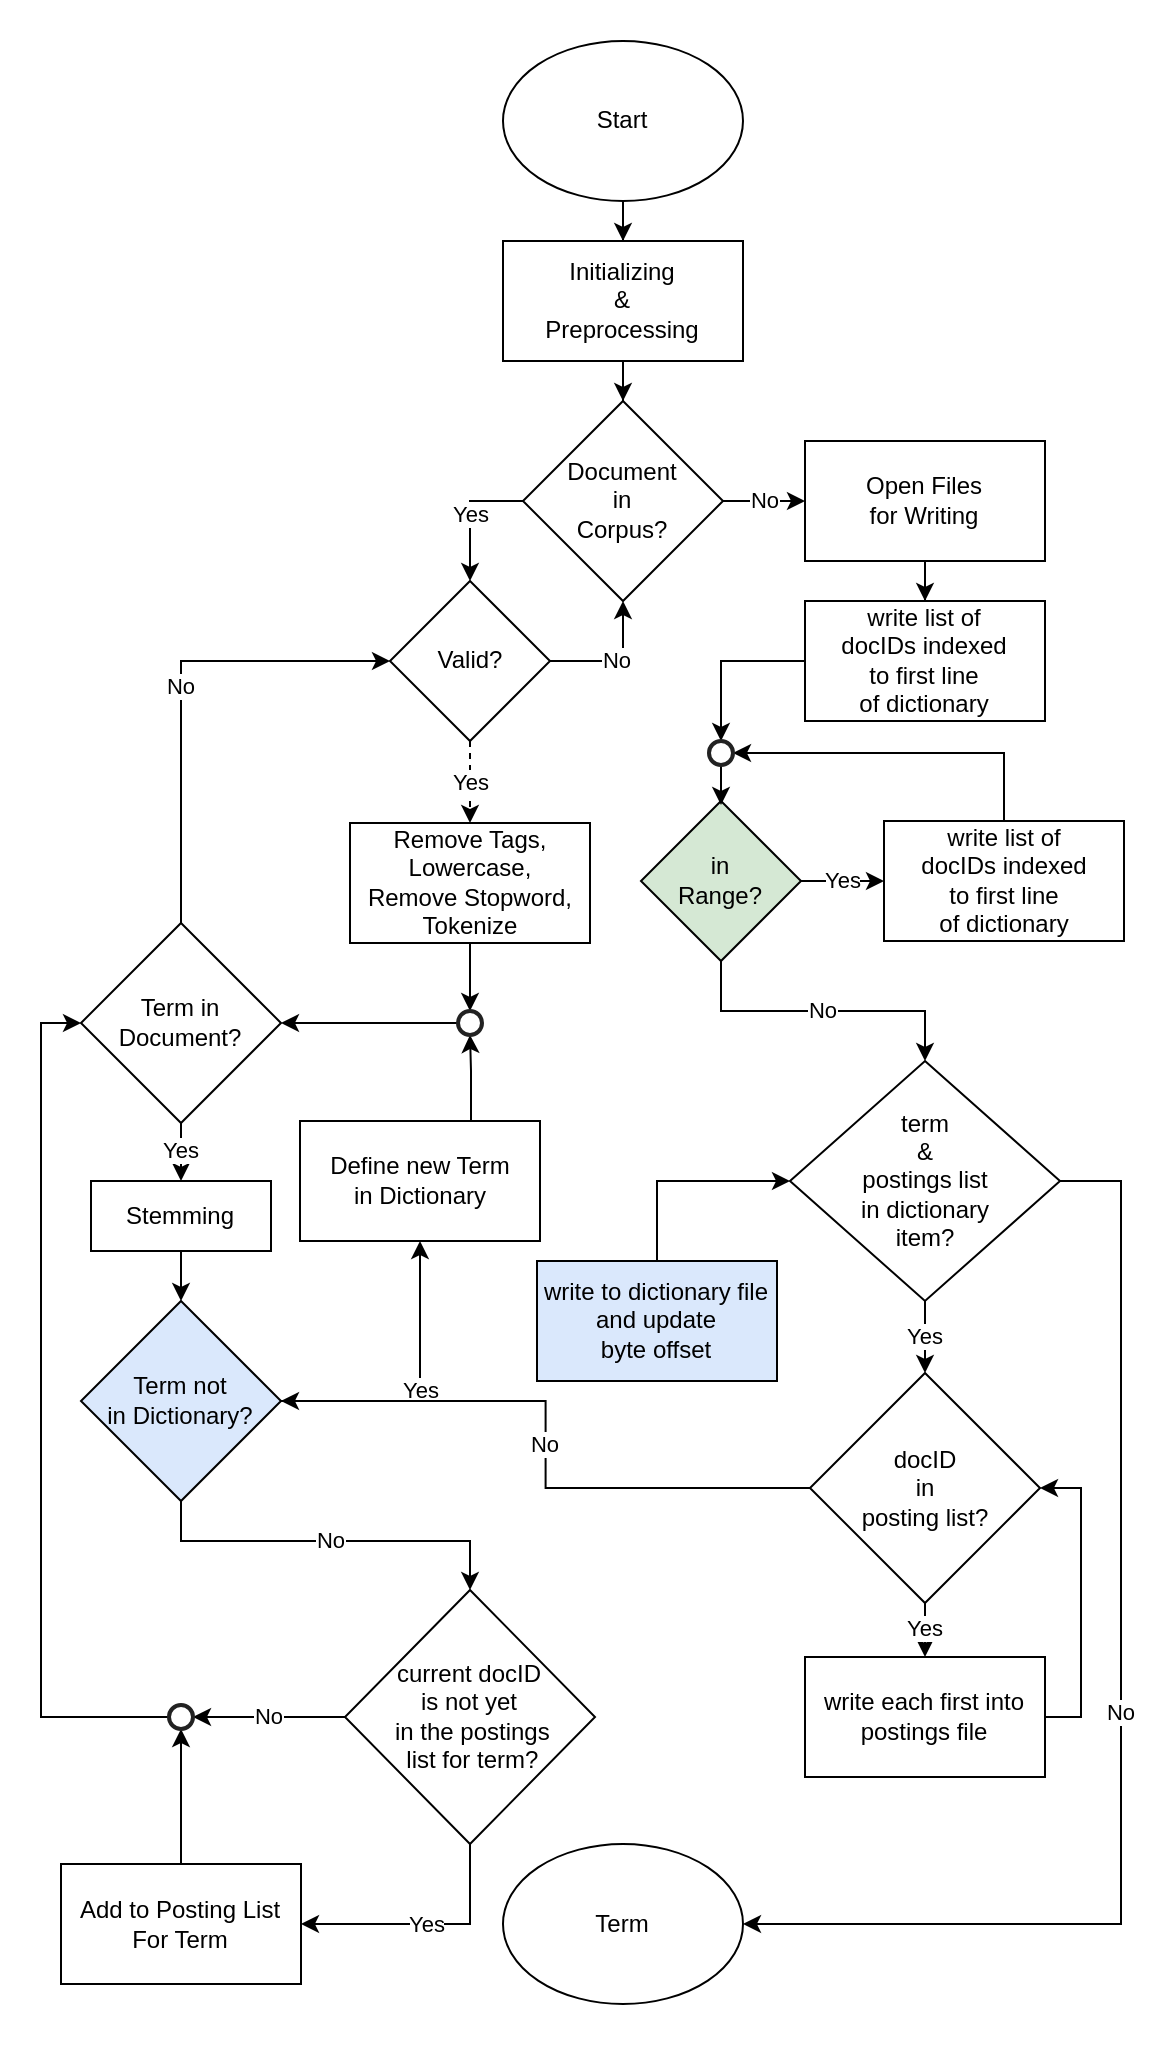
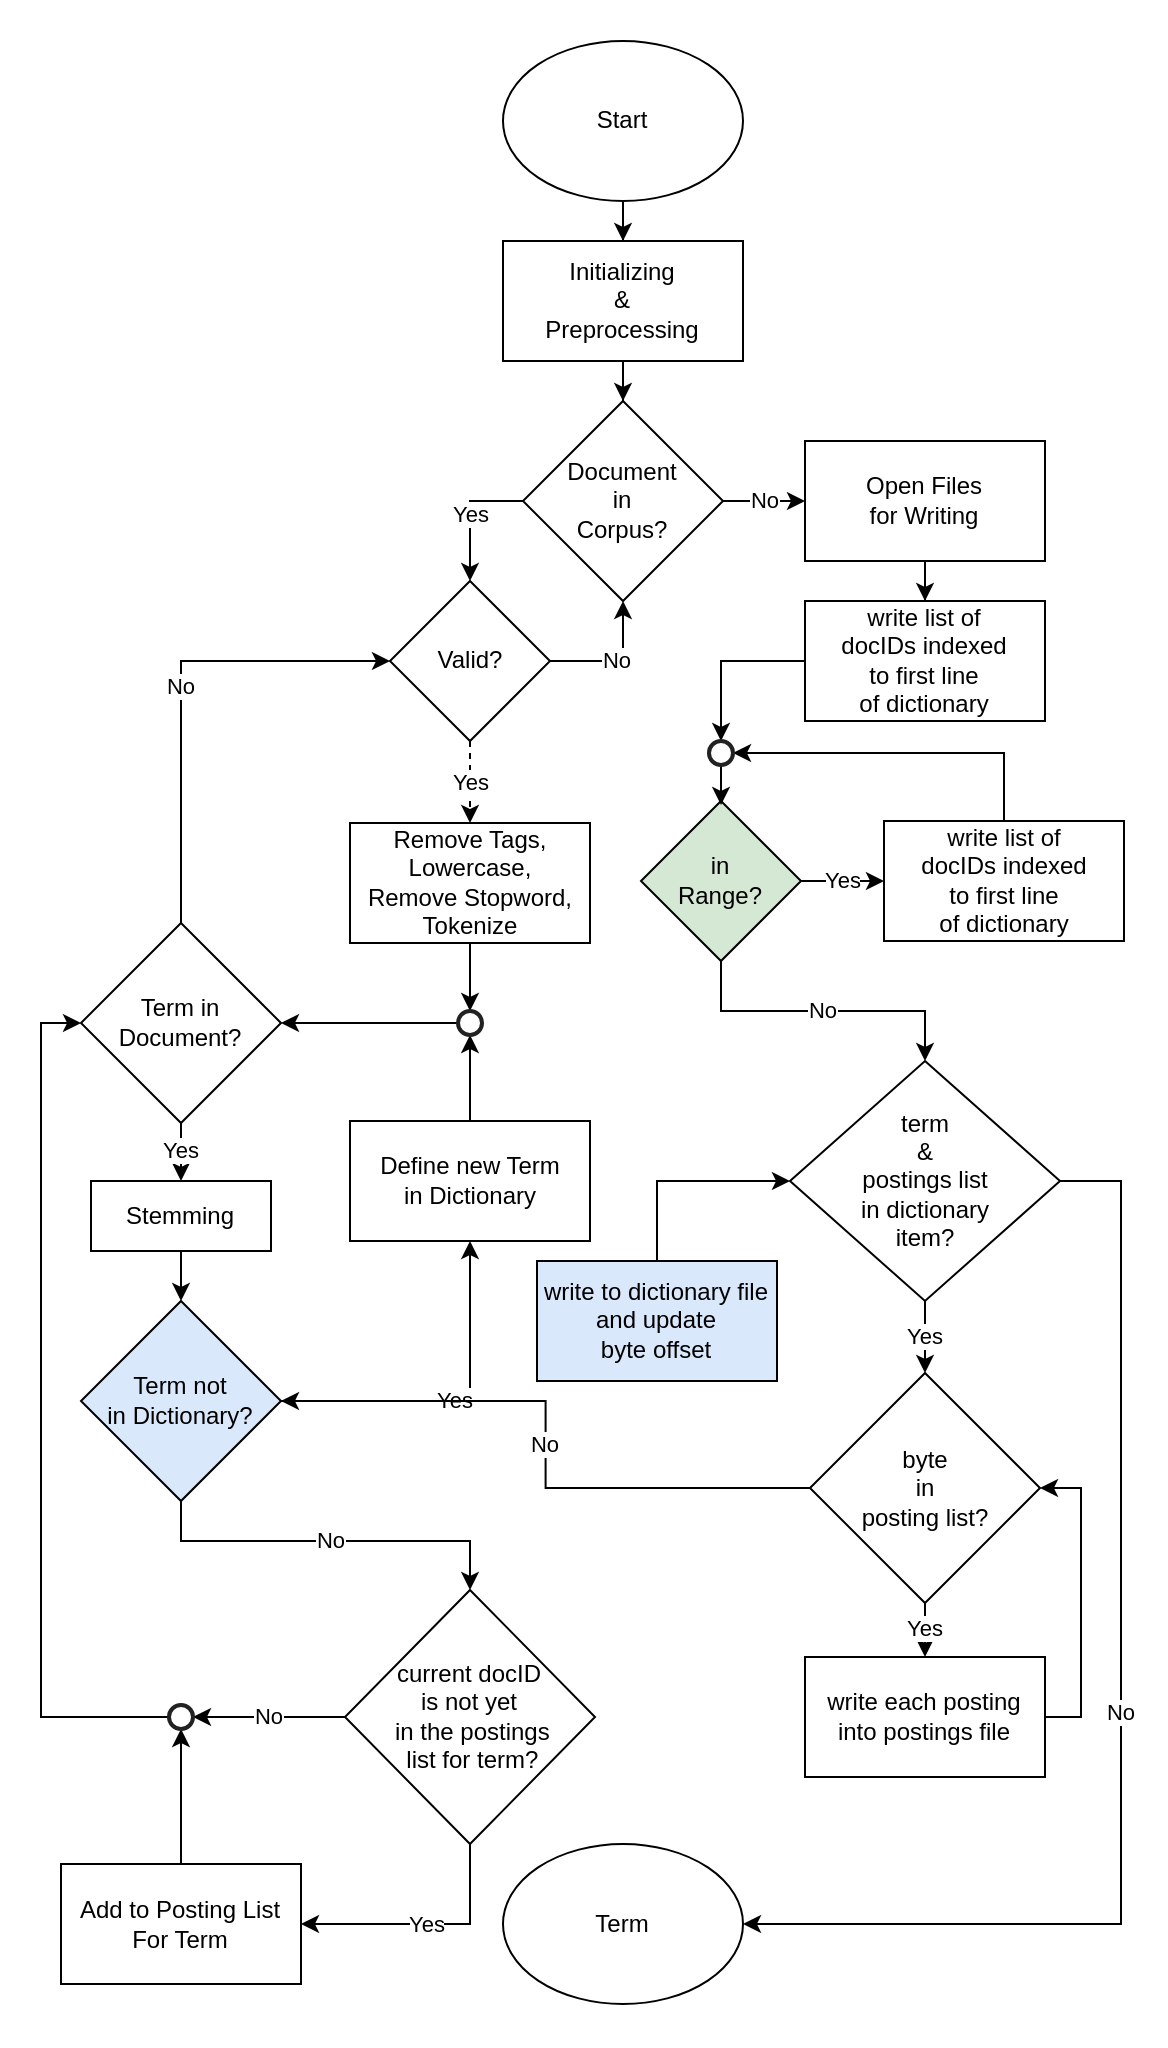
  <mxCell id="0" />
  <mxCell id="1" parent="0" />
  <mxCell id="2" value="" style="edgeStyle=orthogonalEdgeStyle;rounded=0;orthogonalLoop=1;jettySize=auto;html=1;" parent="1" source="3" target="5" edge="1"><mxGeometry relative="1" as="geometry" /></mxCell>
  <mxCell id="3" value="Start" style="ellipse;whiteSpace=wrap;html=1;" parent="1" vertex="1"><mxGeometry x="251" width="120" height="80" as="geometry" y="20" /></mxCell>
  <mxCell id="4" style="edgeStyle=orthogonalEdgeStyle;rounded=0;orthogonalLoop=1;jettySize=auto;html=1;" parent="1" source="5" target="8" edge="1"><mxGeometry relative="1" as="geometry" /></mxCell>
  <mxCell id="5" value="Initializing&lt;br&gt;&amp;amp;&lt;br&gt;Preprocessing" style="rounded=0;whiteSpace=wrap;html=1;" parent="1" vertex="1"><mxGeometry x="251" y="120" width="120" height="60" as="geometry" /></mxCell>
  <mxCell id="6" value="Yes" style="edgeStyle=orthogonalEdgeStyle;rounded=0;orthogonalLoop=1;jettySize=auto;html=1;entryX=0.5;entryY=0;entryDx=0;entryDy=0;exitX=0;exitY=0.5;exitDx=0;exitDy=0;" parent="1" source="8" target="11" edge="1"><mxGeometry relative="1" as="geometry"><mxPoint x="278.5" y="245" as="targetPoint" /><Array as="points"><mxPoint x="235" y="250" /></Array></mxGeometry></mxCell>
  <mxCell id="7" value="No" style="edgeStyle=orthogonalEdgeStyle;rounded=0;orthogonalLoop=1;jettySize=auto;html=1;" parent="1" source="8" target="30" edge="1"><mxGeometry relative="1" as="geometry" /></mxCell>
  <mxCell id="8" value="Document&lt;br&gt;in&lt;br&gt;Corpus?" style="rhombus;whiteSpace=wrap;html=1;" parent="1" vertex="1"><mxGeometry x="261" y="200" width="100" height="100" as="geometry" /></mxCell>
  <mxCell id="9" value="Yes" style="edgeStyle=orthogonalEdgeStyle;rounded=0;orthogonalLoop=1;jettySize=auto;html=1;exitX=0.5;exitY=1;exitDx=0;exitDy=0;dashed=1;" parent="1" source="11" target="28" edge="1"><mxGeometry relative="1" as="geometry" /></mxCell>
  <mxCell id="10" value="No" style="edgeStyle=orthogonalEdgeStyle;rounded=0;orthogonalLoop=1;jettySize=auto;html=1;entryX=0.5;entryY=1;entryDx=0;entryDy=0;exitX=1;exitY=0.5;exitDx=0;exitDy=0;" parent="1" source="11" target="8" edge="1"><mxGeometry relative="1" as="geometry"><Array as="points"><mxPoint x="311" y="330" /></Array><mxPoint x="318.5" y="285" as="sourcePoint" /><mxPoint x="369.5" y="305.5" as="targetPoint" /></mxGeometry></mxCell>
  <mxCell id="11" value="Valid?" style="rhombus;whiteSpace=wrap;html=1;" parent="1" vertex="1"><mxGeometry x="194.5" y="290" width="80" height="80" as="geometry" /></mxCell>
  <mxCell id="12" value="Yes" style="edgeStyle=orthogonalEdgeStyle;rounded=0;orthogonalLoop=1;jettySize=auto;html=1;" parent="1" source="14" target="26" edge="1"><mxGeometry relative="1" as="geometry" /></mxCell>
  <mxCell id="13" value="No" style="edgeStyle=orthogonalEdgeStyle;rounded=0;orthogonalLoop=1;jettySize=auto;html=1;entryX=0;entryY=0.5;entryDx=0;entryDy=0;exitX=0.5;exitY=0;exitDx=0;exitDy=0;" parent="1" source="14" target="11" edge="1"><mxGeometry relative="1" as="geometry" /></mxCell>
  <mxCell id="14" value="Term in&lt;br&gt;Document?" style="rhombus;whiteSpace=wrap;html=1;" parent="1" vertex="1"><mxGeometry x="40" y="461" width="100" height="100" as="geometry" /></mxCell>
  <mxCell id="15" value="Yes" style="edgeStyle=orthogonalEdgeStyle;rounded=0;orthogonalLoop=1;jettySize=auto;html=1;" parent="1" source="17" target="19" edge="1"><mxGeometry relative="1" as="geometry" /></mxCell>
  <mxCell id="16" value="No" style="edgeStyle=orthogonalEdgeStyle;rounded=0;orthogonalLoop=1;jettySize=auto;html=1;entryX=0.5;entryY=0;entryDx=0;entryDy=0;" parent="1" source="17" target="22" edge="1"><mxGeometry relative="1" as="geometry"><Array as="points"><mxPoint x="90" y="770" /><mxPoint x="235" y="770" /></Array></mxGeometry></mxCell>
  <mxCell id="17" value="Term not&lt;br&gt;in Dictionary?" style="rhombus;whiteSpace=wrap;html=1;fillColor=#dae8fc;" parent="1" vertex="1"><mxGeometry x="40" y="650" width="100" height="100" as="geometry" /></mxCell>
  <mxCell id="18" style="edgeStyle=orthogonalEdgeStyle;rounded=0;orthogonalLoop=1;jettySize=auto;html=1;exitX=0.5;exitY=0;exitDx=0;exitDy=0;entryX=0.5;entryY=1;entryDx=0;entryDy=0;entryPerimeter=0;" parent="1" source="19" target="52" edge="1"><mxGeometry relative="1" as="geometry"><Array as="points"><mxPoint x="235" y="535" /><mxPoint x="235" y="535" /></Array></mxGeometry></mxCell>
- <mxCell id="19" value="Define new Term&lt;br&gt;in Dictionary" style="rounded=0;whiteSpace=wrap;html=1;" parent="1" vertex="1"><mxGeometry x="149.5" y="560" width="120" height="60" as="geometry" /></mxCell>
+ <mxCell id="19" value="Define new Term&lt;br&gt;in Dictionary" style="rounded=0;whiteSpace=wrap;html=1;" parent="1" vertex="1"><mxGeometry x="174.5" y="560" width="120" height="60" as="geometry" /></mxCell>
  <mxCell id="20" value="Yes" style="edgeStyle=orthogonalEdgeStyle;rounded=0;orthogonalLoop=1;jettySize=auto;html=1;entryX=1;entryY=0.5;entryDx=0;entryDy=0;exitX=0.5;exitY=1;exitDx=0;exitDy=0;" parent="1" source="22" target="24" edge="1"><mxGeometry relative="1" as="geometry" /></mxCell>
  <mxCell id="21" value="No" style="edgeStyle=orthogonalEdgeStyle;rounded=0;orthogonalLoop=1;jettySize=auto;html=1;entryX=1;entryY=0.5;entryDx=0;entryDy=0;entryPerimeter=0;" parent="1" source="22" target="50" edge="1"><mxGeometry relative="1" as="geometry"><mxPoint x="138" y="559.5" as="targetPoint" /><Array as="points" /></mxGeometry></mxCell>
  <mxCell id="22" value="current docID&lt;br&gt;is not yet&lt;br&gt;&amp;nbsp;in the postings&lt;br&gt;&amp;nbsp;list for term?" style="rhombus;whiteSpace=wrap;html=1;" parent="1" vertex="1"><mxGeometry x="172" y="794.5" width="125" height="127" as="geometry" /></mxCell>
  <mxCell id="23" style="edgeStyle=orthogonalEdgeStyle;rounded=0;orthogonalLoop=1;jettySize=auto;html=1;" parent="1" source="24" target="50" edge="1"><mxGeometry relative="1" as="geometry"><mxPoint x="50" y="1079" as="sourcePoint" /></mxGeometry></mxCell>
  <mxCell id="24" value="Add to Posting List For Term" style="rounded=0;whiteSpace=wrap;html=1;" parent="1" vertex="1"><mxGeometry x="30" y="931.5" width="120" height="60" as="geometry" /></mxCell>
  <mxCell id="25" style="edgeStyle=orthogonalEdgeStyle;rounded=0;orthogonalLoop=1;jettySize=auto;html=1;" parent="1" source="26" target="17" edge="1"><mxGeometry relative="1" as="geometry" /></mxCell>
  <mxCell id="26" value="Stemming" style="rounded=0;whiteSpace=wrap;html=1;" parent="1" vertex="1"><mxGeometry x="45" y="590" width="90" height="35" as="geometry" /></mxCell>
  <mxCell id="27" style="edgeStyle=orthogonalEdgeStyle;rounded=0;orthogonalLoop=1;jettySize=auto;html=1;entryX=0.5;entryY=0;entryDx=0;entryDy=0;entryPerimeter=0;" parent="1" source="28" target="52" edge="1"><mxGeometry relative="1" as="geometry" /></mxCell>
  <mxCell id="28" value="Remove Tags,&lt;br&gt;Lowercase,&lt;br&gt;Remove Stopword,&lt;br&gt;Tokenize" style="rounded=0;whiteSpace=wrap;html=1;" parent="1" vertex="1"><mxGeometry x="174.5" y="411" width="120" height="60" as="geometry" /></mxCell>
  <mxCell id="29" value="" style="edgeStyle=orthogonalEdgeStyle;rounded=0;orthogonalLoop=1;jettySize=auto;html=1;" parent="1" source="30" target="32" edge="1"><mxGeometry relative="1" as="geometry" /></mxCell>
  <mxCell id="30" value="Open Files&lt;br&gt;for Writing" style="rounded=0;whiteSpace=wrap;html=1;" parent="1" vertex="1"><mxGeometry x="402" y="220" width="120" height="60" as="geometry" /></mxCell>
  <mxCell id="31" style="edgeStyle=orthogonalEdgeStyle;rounded=0;orthogonalLoop=1;jettySize=auto;html=1;entryX=0;entryY=0.5;entryDx=0;entryDy=0;entryPerimeter=0;" parent="1" source="32" target="54" edge="1"><mxGeometry relative="1" as="geometry" /></mxCell>
  <mxCell id="32" value="write list of&lt;br&gt;docIDs indexed&lt;br&gt;to first line&lt;br&gt;of dictionary" style="rounded=0;whiteSpace=wrap;html=1;" parent="1" vertex="1"><mxGeometry x="402" y="300" width="120" height="60" as="geometry" /></mxCell>
  <mxCell id="33" value="Yes" style="edgeStyle=orthogonalEdgeStyle;rounded=0;orthogonalLoop=1;jettySize=auto;html=1;" parent="1" source="35" target="37" edge="1"><mxGeometry relative="1" as="geometry" /></mxCell>
  <mxCell id="34" value="No" style="edgeStyle=orthogonalEdgeStyle;rounded=0;orthogonalLoop=1;jettySize=auto;html=1;entryX=0.5;entryY=0;entryDx=0;entryDy=0;" parent="1" source="35" target="40" edge="1"><mxGeometry relative="1" as="geometry" /></mxCell>
  <mxCell id="35" value="in&lt;br&gt;Range?" style="rhombus;whiteSpace=wrap;html=1;fillColor=#d5e8d4;" parent="1" vertex="1"><mxGeometry x="320" y="400" width="80" height="80" as="geometry" /></mxCell>
  <mxCell id="36" style="edgeStyle=orthogonalEdgeStyle;rounded=0;orthogonalLoop=1;jettySize=auto;html=1;entryX=0.5;entryY=0;entryDx=0;entryDy=0;entryPerimeter=0;" parent="1" source="37" target="54" edge="1"><mxGeometry relative="1" as="geometry"><Array as="points"><mxPoint x="501.5" y="376" /></Array></mxGeometry></mxCell>
  <mxCell id="37" value="write list of&lt;br&gt;docIDs indexed&lt;br&gt;to first line&lt;br&gt;of dictionary" style="rounded=0;whiteSpace=wrap;html=1;" parent="1" vertex="1"><mxGeometry x="441.5" y="410" width="120" height="60" as="geometry" /></mxCell>
  <mxCell id="38" value="Yes" style="edgeStyle=orthogonalEdgeStyle;rounded=0;orthogonalLoop=1;jettySize=auto;html=1;" parent="1" source="40" target="43" edge="1"><mxGeometry relative="1" as="geometry" /></mxCell>
  <mxCell id="39" value="No" style="edgeStyle=orthogonalEdgeStyle;rounded=0;orthogonalLoop=1;jettySize=auto;html=1;entryX=1;entryY=0.5;entryDx=0;entryDy=0;" parent="1" source="40" target="46" edge="1"><mxGeometry relative="1" as="geometry"><Array as="points"><mxPoint x="560" y="590" /><mxPoint x="560" y="961" /></Array></mxGeometry></mxCell>
  <mxCell id="40" value="term&lt;br&gt;&amp;amp;&lt;br&gt;postings list&lt;br&gt;in dictionary&lt;br&gt;item?" style="rhombus;whiteSpace=wrap;html=1;" parent="1" vertex="1"><mxGeometry x="394.5" y="530" width="135" height="120" as="geometry" /></mxCell>
  <mxCell id="41" value="No" style="edgeStyle=orthogonalEdgeStyle;rounded=0;orthogonalLoop=1;jettySize=auto;html=1;" parent="1" source="43" target="17" edge="1"><mxGeometry relative="1" as="geometry" /></mxCell>
  <mxCell id="42" value="Yes" style="edgeStyle=orthogonalEdgeStyle;rounded=0;orthogonalLoop=1;jettySize=auto;html=1;" parent="1" source="43" target="45" edge="1"><mxGeometry relative="1" as="geometry" /></mxCell>
- <mxCell id="43" value="docID&lt;br&gt;in&lt;br&gt;posting list?" style="rhombus;whiteSpace=wrap;html=1;" parent="1" vertex="1"><mxGeometry x="404.5" y="686" width="115" height="115" as="geometry" /></mxCell>
+ <mxCell id="43" value="byte&lt;br&gt;in&lt;br&gt;posting list?" style="rhombus;whiteSpace=wrap;html=1;" parent="1" vertex="1"><mxGeometry x="404.5" y="686" width="115" height="115" as="geometry" /></mxCell>
  <mxCell id="44" style="edgeStyle=orthogonalEdgeStyle;rounded=0;orthogonalLoop=1;jettySize=auto;html=1;entryX=1;entryY=0.5;entryDx=0;entryDy=0;exitX=1;exitY=0.5;exitDx=0;exitDy=0;" parent="1" source="45" target="43" edge="1"><mxGeometry relative="1" as="geometry"><Array as="points"><mxPoint x="540" y="858" /><mxPoint x="540" y="744" /></Array></mxGeometry></mxCell>
- <mxCell id="45" value="write each first into postings file&lt;br&gt;" style="rounded=0;whiteSpace=wrap;html=1;" parent="1" vertex="1"><mxGeometry x="402" y="828" width="120" height="60" as="geometry" /></mxCell>
+ <mxCell id="45" value="write each posting into postings file&lt;br&gt;" style="rounded=0;whiteSpace=wrap;html=1;" parent="1" vertex="1"><mxGeometry x="402" y="828" width="120" height="60" as="geometry" /></mxCell>
  <mxCell id="46" value="Term" style="ellipse;whiteSpace=wrap;html=1;" parent="1" vertex="1"><mxGeometry x="251" y="921.5" width="120" height="80" as="geometry" /></mxCell>
  <mxCell id="47" style="edgeStyle=orthogonalEdgeStyle;rounded=0;orthogonalLoop=1;jettySize=auto;html=1;entryX=0;entryY=0.5;entryDx=0;entryDy=0;exitX=0.5;exitY=0;exitDx=0;exitDy=0;" parent="1" source="48" target="40" edge="1"><mxGeometry relative="1" as="geometry" /></mxCell>
  <mxCell id="48" value="write to dictionary file and update&lt;br&gt;byte offset" style="rounded=0;whiteSpace=wrap;html=1;fillColor=#dae8fc;" parent="1" vertex="1"><mxGeometry x="268" y="630" width="120" height="60" as="geometry" /></mxCell>
  <mxCell id="49" style="edgeStyle=orthogonalEdgeStyle;rounded=0;orthogonalLoop=1;jettySize=auto;html=1;exitX=0;exitY=0.5;exitDx=0;exitDy=0;exitPerimeter=0;" parent="1" source="50" target="14" edge="1"><mxGeometry relative="1" as="geometry"><mxPoint x="60" y="511" as="targetPoint" /><Array as="points"><mxPoint x="20" y="858" /><mxPoint x="20" y="511" /></Array></mxGeometry></mxCell>
  <mxCell id="50" value="" style="html=1;verticalLabelPosition=bottom;labelBackgroundColor=#ffffff;verticalAlign=top;shadow=0;dashed=0;strokeWidth=2;shape=mxgraph.ios7.misc.circle;strokeColor=#222222;fillColor=none;" parent="1" vertex="1"><mxGeometry x="84" y="852" width="12" height="12" as="geometry" /></mxCell>
  <mxCell id="51" style="edgeStyle=orthogonalEdgeStyle;rounded=0;orthogonalLoop=1;jettySize=auto;html=1;entryX=1;entryY=0.5;entryDx=0;entryDy=0;" parent="1" source="52" target="14" edge="1"><mxGeometry relative="1" as="geometry" /></mxCell>
  <mxCell id="52" value="" style="html=1;verticalLabelPosition=bottom;labelBackgroundColor=#ffffff;verticalAlign=top;shadow=0;dashed=0;strokeWidth=2;shape=mxgraph.ios7.misc.circle;strokeColor=#222222;fillColor=none;" parent="1" vertex="1"><mxGeometry x="228.5" y="505" width="12" height="12" as="geometry" /></mxCell>
  <mxCell id="53" style="edgeStyle=orthogonalEdgeStyle;rounded=0;orthogonalLoop=1;jettySize=auto;html=1;entryX=0.502;entryY=0.027;entryDx=0;entryDy=0;entryPerimeter=0;" parent="1" source="54" target="35" edge="1"><mxGeometry relative="1" as="geometry" /></mxCell>
  <mxCell id="54" value="" style="html=1;verticalLabelPosition=bottom;labelBackgroundColor=#ffffff;verticalAlign=top;shadow=0;dashed=0;strokeWidth=2;shape=mxgraph.ios7.misc.circle;strokeColor=#222222;fillColor=none;direction=south;" parent="1" vertex="1"><mxGeometry x="354" y="370" width="12" height="12" as="geometry" /></mxCell>
